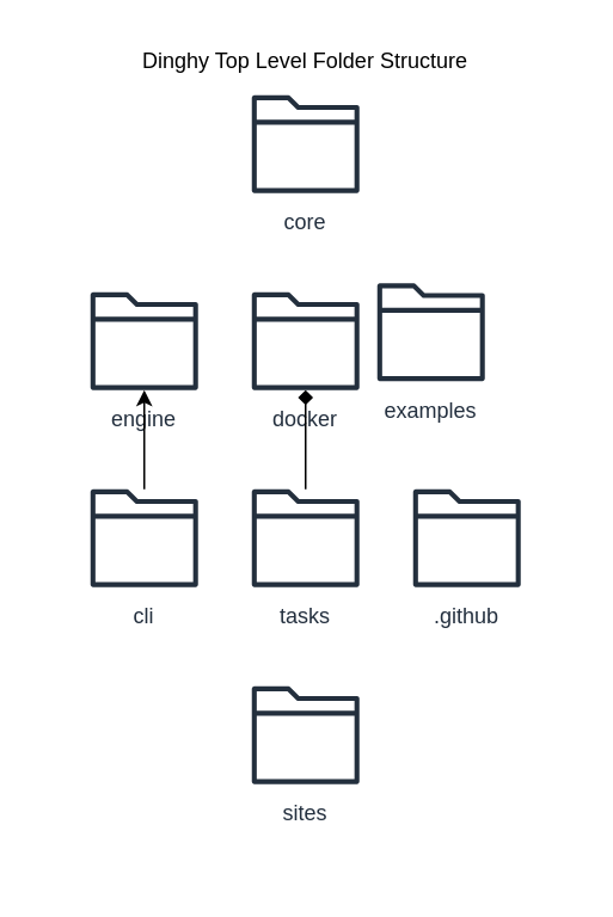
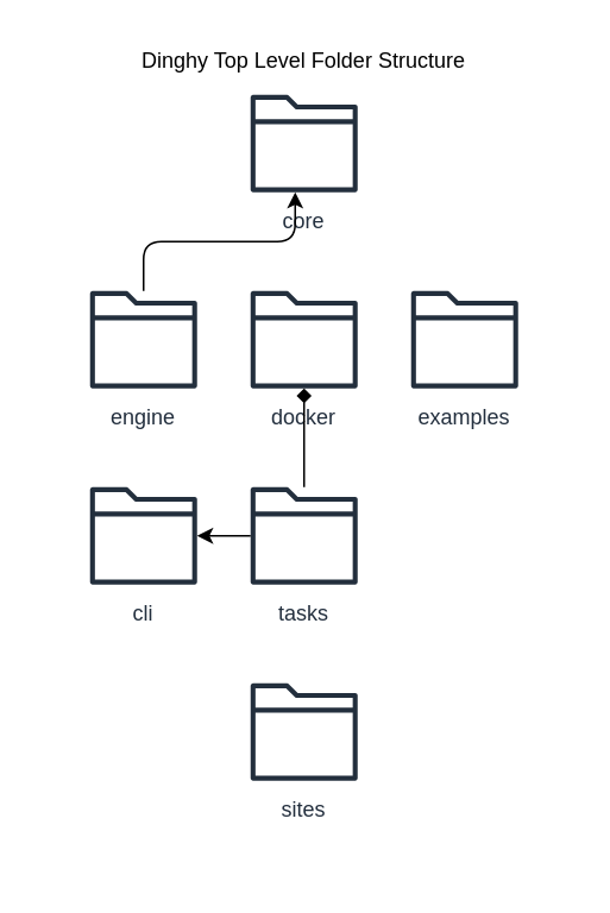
  <mxCell id="0" />
  <mxCell id="1" parent="0" />
  <mxCell style="verticalAlign=top;aspect=fixed;align=center;spacingLeft=5;spacingRight=5;spacingBottom=5;strokeColor=none;" id="2" parent="1" value="Dinghy Top Level Folder Structure" vertex="1"><mxGeometry as="geometry" width="300" height="470" x="20" y="20" /></mxCell>
  <mxCell style="rounded=1;whiteSpace=wrap;verticalAlign=top;align=center;sketch=0;outlineConnect=0;fontColor=#232F3E;gradientColor=none;fillColor=#232F3D;strokeColor=none;dashed=0;verticalLabelPosition=bottom;html=1;fontSize=12;fontStyle=0;aspect=fixed;pointerEvents=1;shape=mxgraph.aws4.folder;" id="3" parent="2" value="core" vertex="1"><mxGeometry as="geometry" width="60" height="60" x="120" y="30" /></mxCell>
  <mxCell style="verticalAlign=top;aspect=fixed;align=center;spacingLeft=5;spacingRight=5;spacingBottom=5;noLabel=1;opacity=0;" id="4" parent="2" value="Columns" vertex="1"><mxGeometry as="geometry" width="270" height="110" x="15" y="125" /></mxCell>
  <mxCell style="rounded=1;whiteSpace=wrap;verticalAlign=top;align=center;sketch=0;outlineConnect=0;fontColor=#232F3E;gradientColor=none;fillColor=#232F3D;strokeColor=none;dashed=0;verticalLabelPosition=bottom;html=1;fontSize=12;fontStyle=0;aspect=fixed;pointerEvents=1;shape=mxgraph.aws4.folder;" id="5" parent="4" value="engine" vertex="1"><mxGeometry as="geometry" width="60" height="60" x="15" y="15" /></mxCell>
  <mxCell style="rounded=1;whiteSpace=wrap;verticalAlign=top;align=center;sketch=0;outlineConnect=0;fontColor=#232F3E;gradientColor=none;fillColor=#232F3D;strokeColor=none;dashed=0;verticalLabelPosition=bottom;html=1;fontSize=12;fontStyle=0;aspect=fixed;pointerEvents=1;shape=mxgraph.aws4.folder;" id="6" parent="4" value="docker" vertex="1"><mxGeometry as="geometry" width="60" height="60" x="105" y="15" /></mxCell>
- <mxCell style="rounded=1;whiteSpace=wrap;verticalAlign=top;align=center;sketch=0;outlineConnect=0;fontColor=#232F3E;gradientColor=none;fillColor=#232F3D;strokeColor=none;dashed=0;verticalLabelPosition=bottom;html=1;fontSize=12;fontStyle=0;aspect=fixed;pointerEvents=1;shape=mxgraph.aws4.folder;" id="7" parent="4" value="examples" vertex="1"><mxGeometry x="175" y="10" as="geometry" width="60" height="60" /></mxCell>
+ <mxCell style="rounded=1;whiteSpace=wrap;verticalAlign=top;align=center;sketch=0;outlineConnect=0;fontColor=#232F3E;gradientColor=none;fillColor=#232F3D;strokeColor=none;dashed=0;verticalLabelPosition=bottom;html=1;fontSize=12;fontStyle=0;aspect=fixed;pointerEvents=1;shape=mxgraph.aws4.folder;" id="7" parent="4" value="examples" vertex="1"><mxGeometry as="geometry" width="60" height="60" x="195" y="15" /></mxCell>
  <mxCell style="verticalAlign=top;aspect=fixed;align=center;spacingLeft=5;spacingRight=5;spacingBottom=5;noLabel=1;opacity=0;" id="8" parent="2" value="Columns" vertex="1"><mxGeometry as="geometry" width="270" height="110" x="15" y="235" /></mxCell>
  <mxCell style="rounded=1;whiteSpace=wrap;verticalAlign=top;align=center;sketch=0;outlineConnect=0;fontColor=#232F3E;gradientColor=none;fillColor=#232F3D;strokeColor=none;dashed=0;verticalLabelPosition=bottom;html=1;fontSize=12;fontStyle=0;aspect=fixed;pointerEvents=1;shape=mxgraph.aws4.folder;" id="9" parent="8" value="cli" vertex="1"><mxGeometry as="geometry" width="60" height="60" x="15" y="15" /></mxCell>
  <mxCell style="rounded=1;whiteSpace=wrap;verticalAlign=top;align=center;sketch=0;outlineConnect=0;fontColor=#232F3E;gradientColor=none;fillColor=#232F3D;strokeColor=none;dashed=0;verticalLabelPosition=bottom;html=1;fontSize=12;fontStyle=0;aspect=fixed;pointerEvents=1;shape=mxgraph.aws4.folder;" id="10" parent="8" value="tasks" vertex="1"><mxGeometry as="geometry" width="60" height="60" x="105" y="15" /></mxCell>
- <mxCell style="rounded=1;whiteSpace=wrap;verticalAlign=top;align=center;sketch=0;outlineConnect=0;fontColor=#232F3E;gradientColor=none;fillColor=#232F3D;strokeColor=none;dashed=0;verticalLabelPosition=bottom;html=1;fontSize=12;fontStyle=0;aspect=fixed;pointerEvents=1;shape=mxgraph.aws4.folder;" id="11" parent="8" value=".github" vertex="1"><mxGeometry as="geometry" width="60" height="60" x="195" y="15" /></mxCell>
  <mxCell style="verticalAlign=top;aspect=fixed;align=center;spacingLeft=5;spacingRight=5;spacingBottom=5;noLabel=1;opacity=0;" id="12" parent="2" value="Columns" vertex="1"><mxGeometry as="geometry" width="270" height="110" x="15" y="345" /></mxCell>
  <mxCell style="rounded=1;whiteSpace=wrap;verticalAlign=top;align=center;sketch=0;outlineConnect=0;fontColor=#232F3E;gradientColor=none;fillColor=#232F3D;strokeColor=none;dashed=0;verticalLabelPosition=bottom;html=1;fontSize=12;fontStyle=0;aspect=fixed;pointerEvents=1;shape=mxgraph.aws4.folder;" id="13" parent="12" value="sites" vertex="1"><mxGeometry as="geometry" width="60" height="60" x="105" y="15" /></mxCell>
- <mxCell id="15" source="9" target="5" parent="1" edge="1" style="edgeStyle=orthogonalEdgeStyle;"><mxGeometry relative="1" as="geometry"><Array as="points"><mxPoint x="80" y="245" /><mxPoint x="80" y="245" /></Array></mxGeometry></mxCell>
+ <mxCell id="14" source="5" target="3" parent="1" edge="1" style="edgeStyle=orthogonalEdgeStyle;"><mxGeometry relative="1" as="geometry"><Array as="points"><mxPoint x="80" y="135" /><mxPoint x="165" y="135" /></Array></mxGeometry></mxCell>
+ <mxCell id="16" source="10" target="9" parent="1" edge="1" style="edgeStyle=orthogonalEdgeStyle;"><mxGeometry relative="1" as="geometry"><Array as="points"><mxPoint x="125" y="300" /><mxPoint x="125" y="300" /></Array></mxGeometry></mxCell>
  <mxCell id="17" source="10" target="6" parent="1" edge="1" style="edgeStyle=orthogonalEdgeStyle;endArrow=diamond;"><mxGeometry relative="1" as="geometry"><Array as="points"><mxPoint x="170" y="245" /><mxPoint x="170" y="245" /></Array></mxGeometry></mxCell>
